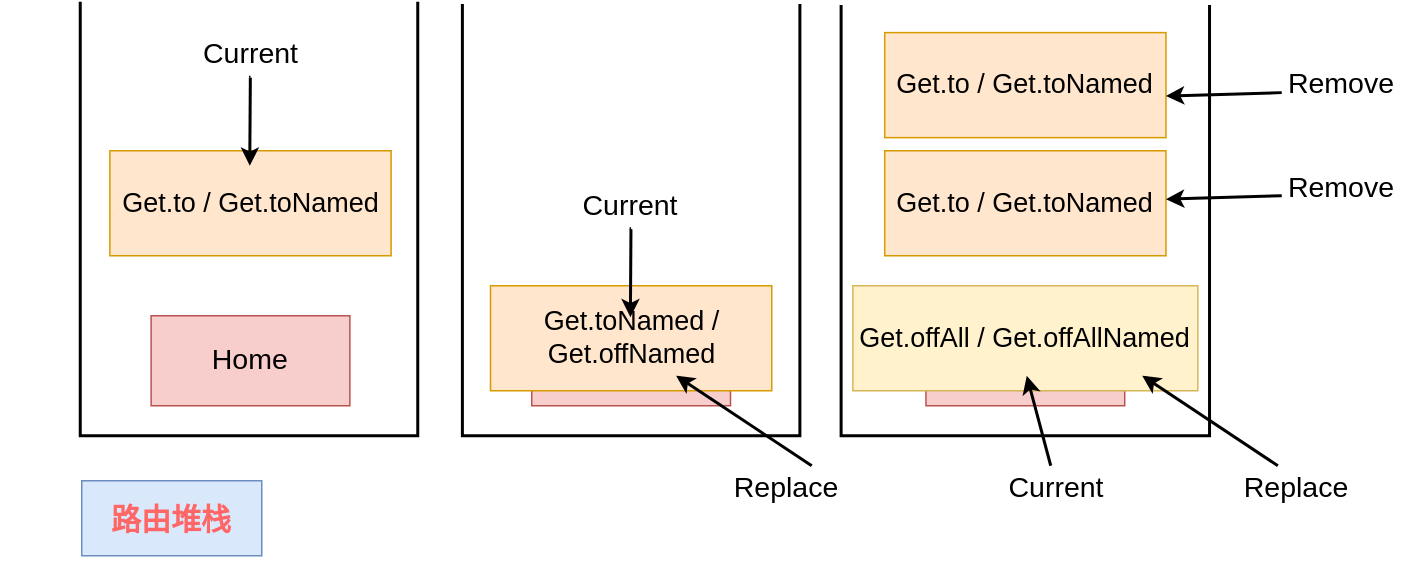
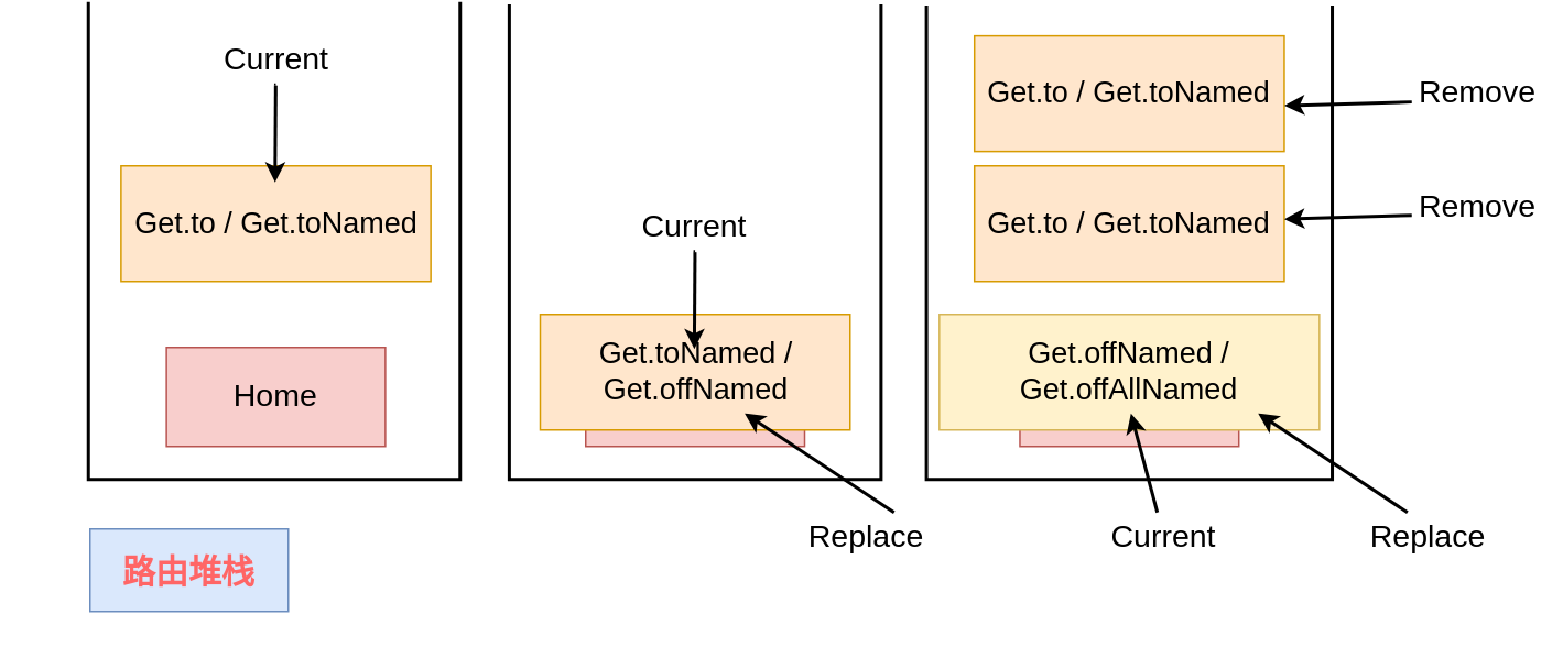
  <mxCell id="0" />
  <mxCell id="1" parent="0" />
  <mxCell id="2" value="" style="strokeWidth=2;html=1;shape=mxgraph.flowchart.annotation_1;align=left;pointerEvents=1;rotation=-90;" vertex="1" parent="1"><mxGeometry x="20.82" y="31.82" width="289.37" height="225" as="geometry" /></mxCell>
  <mxCell id="3" value="路由堆栈" style="rounded=0;fillColor=#dae8fc;strokeColor=#6c8ebf;fontColor=#FF6666;fontFamily=Helvetica;whiteSpace=wrap;html=1;fontSize=20;fontStyle=1" vertex="1" parent="1"><mxGeometry x="54" y="319" width="120" height="50" as="geometry" /></mxCell>
  <mxCell id="4" value="Home" style="rounded=0;fillColor=#f8cecc;strokeColor=#b85450;fontFamily=Helvetica;whiteSpace=wrap;html=1;fontSize=19;fontStyle=0" vertex="1" parent="1"><mxGeometry x="100.25" y="209" width="132.5" height="60" as="geometry" /></mxCell>
  <mxCell id="5" value="Get.to / Get.toNamed" style="rounded=0;fillColor=#ffe6cc;strokeColor=#d79b00;fontFamily=Helvetica;whiteSpace=wrap;html=1;fontSize=18;fontStyle=0" vertex="1" parent="1"><mxGeometry x="72.75" y="99" width="187.5" height="70" as="geometry" /></mxCell>
  <mxCell id="6" value="" style="endArrow=classic;html=1;rounded=0;fontFamily=Helvetica;fontSize=19;fontColor=#FF6666;spacing=5;startArrow=none;strokeWidth=2;" edge="1" parent="1" source="7"><mxGeometry width="50" height="50" relative="1" as="geometry"><mxPoint x="166" y="49" as="sourcePoint" /><mxPoint x="166" y="109" as="targetPoint" /></mxGeometry></mxCell>
  <mxCell id="7" value="Current" style="text;html=1;strokeColor=none;fillColor=none;align=center;verticalAlign=middle;whiteSpace=wrap;rounded=0;fontFamily=Helvetica;fontSize=19;fontColor=#000000;" vertex="1" parent="1"><mxGeometry x="136.5" y="20.25" width="60" height="30" as="geometry" /></mxCell>
  <mxCell id="8" value="" style="endArrow=none;html=1;rounded=0;fontFamily=Helvetica;fontSize=19;fontColor=#FF6666;spacing=5;" edge="1" parent="1" target="7"><mxGeometry width="50" height="50" relative="1" as="geometry"><mxPoint x="166" y="49" as="sourcePoint" /><mxPoint x="166" y="109" as="targetPoint" /></mxGeometry></mxCell>
  <mxCell id="9" value="" style="strokeWidth=2;html=1;shape=mxgraph.flowchart.annotation_1;align=left;pointerEvents=1;rotation=-90;" vertex="1" parent="1"><mxGeometry x="276.36" y="32.61" width="287.8" height="225" as="geometry" /></mxCell>
  <mxCell id="10" value="Home" style="rounded=0;fillColor=#f8cecc;strokeColor=#b85450;fontFamily=Helvetica;whiteSpace=wrap;html=1;fontSize=19;fontStyle=0" vertex="1" parent="1"><mxGeometry x="354" y="209" width="132.5" height="60" as="geometry" /></mxCell>
  <mxCell id="11" value="Get.toNamed / Get.offNamed" style="rounded=0;fillColor=#ffe6cc;strokeColor=#d79b00;fontFamily=Helvetica;whiteSpace=wrap;html=1;fontSize=18;fontStyle=0" vertex="1" parent="1"><mxGeometry x="326.5" y="189" width="187.5" height="70" as="geometry" /></mxCell>
  <mxCell id="12" value="" style="endArrow=classic;html=1;rounded=0;fontFamily=Helvetica;fontSize=19;fontColor=#FF6666;spacing=5;startArrow=none;strokeWidth=2;" edge="1" parent="1" source="13"><mxGeometry width="50" height="50" relative="1" as="geometry"><mxPoint x="419.75" y="150" as="sourcePoint" /><mxPoint x="419.75" y="210" as="targetPoint" /></mxGeometry></mxCell>
  <mxCell id="13" value="Current" style="text;html=1;strokeColor=none;fillColor=none;align=center;verticalAlign=middle;whiteSpace=wrap;rounded=0;fontFamily=Helvetica;fontSize=19;fontColor=#000000;" vertex="1" parent="1"><mxGeometry x="390.25" y="121.25" width="60" height="30" as="geometry" /></mxCell>
  <mxCell id="14" value="" style="endArrow=none;html=1;rounded=0;fontFamily=Helvetica;fontSize=19;fontColor=#FF6666;spacing=5;" edge="1" parent="1" target="13"><mxGeometry width="50" height="50" relative="1" as="geometry"><mxPoint x="419.75" y="150" as="sourcePoint" /><mxPoint x="419.75" y="210" as="targetPoint" /></mxGeometry></mxCell>
  <mxCell id="15" value="" style="endArrow=classic;html=1;rounded=0;fontFamily=Helvetica;fontSize=19;fontColor=#FF6666;spacing=5;startArrow=none;strokeWidth=2;" edge="1" parent="1"><mxGeometry width="50" height="50" relative="1" as="geometry"><mxPoint x="540.648" y="309" as="sourcePoint" /><mxPoint x="450.25" y="249" as="targetPoint" /></mxGeometry></mxCell>
  <mxCell id="16" value="Replace" style="text;html=1;strokeColor=none;fillColor=none;align=center;verticalAlign=middle;whiteSpace=wrap;rounded=0;fontFamily=Helvetica;fontSize=19;fontColor=#000000;" vertex="1" parent="1"><mxGeometry x="494" y="309" width="60" height="30" as="geometry" /></mxCell>
  <mxCell id="17" value="" style="strokeWidth=2;html=1;shape=mxgraph.flowchart.annotation_1;align=left;pointerEvents=1;rotation=-90;" vertex="1" parent="1"><mxGeometry x="539.44" y="22.58" width="287.22" height="245.62" as="geometry" /></mxCell>
  <mxCell id="18" value="Home" style="rounded=0;fillColor=#f8cecc;strokeColor=#b85450;fontFamily=Helvetica;whiteSpace=wrap;html=1;fontSize=19;fontStyle=0" vertex="1" parent="1"><mxGeometry x="616.81" y="209" width="132.5" height="60" as="geometry" /></mxCell>
- <mxCell id="19" value="Get.offAll / Get.offAllNamed" style="rounded=0;fillColor=#fff2cc;strokeColor=#d6b656;fontFamily=Helvetica;whiteSpace=wrap;html=1;fontSize=18;fontStyle=0" vertex="1" parent="1"><mxGeometry x="568.06" y="189" width="230" height="70" as="geometry" /></mxCell>
+ <mxCell id="19" value="Get.offNamed / Get.offAllNamed" style="rounded=0;fillColor=#fff2cc;strokeColor=#d6b656;fontFamily=Helvetica;whiteSpace=wrap;html=1;fontSize=18;fontStyle=0" vertex="1" parent="1"><mxGeometry x="568.06" y="189" width="230" height="70" as="geometry" /></mxCell>
  <mxCell id="20" value="" style="endArrow=classic;html=1;rounded=0;fontFamily=Helvetica;fontSize=19;fontColor=#FF6666;spacing=5;startArrow=none;strokeWidth=2;" edge="1" parent="1" source="21"><mxGeometry width="50" height="50" relative="1" as="geometry"><mxPoint x="672.25" y="150" as="sourcePoint" /><mxPoint x="684" y="249" as="targetPoint" /></mxGeometry></mxCell>
  <mxCell id="21" value="Current" style="text;html=1;strokeColor=none;fillColor=none;align=center;verticalAlign=middle;whiteSpace=wrap;rounded=0;fontFamily=Helvetica;fontSize=19;fontColor=#000000;" vertex="1" parent="1"><mxGeometry x="674" y="309" width="60" height="30" as="geometry" /></mxCell>
  <mxCell id="22" value="" style="endArrow=classic;html=1;rounded=0;fontFamily=Helvetica;fontSize=19;fontColor=#FF6666;spacing=5;startArrow=none;strokeWidth=2;" edge="1" parent="1"><mxGeometry width="50" height="50" relative="1" as="geometry"><mxPoint x="851.398" y="309" as="sourcePoint" /><mxPoint x="761" y="249" as="targetPoint" /></mxGeometry></mxCell>
  <mxCell id="23" value="Replace" style="text;html=1;strokeColor=none;fillColor=none;align=center;verticalAlign=middle;whiteSpace=wrap;rounded=0;fontFamily=Helvetica;fontSize=19;fontColor=#000000;" vertex="1" parent="1"><mxGeometry x="834" y="309" width="60" height="30" as="geometry" /></mxCell>
  <mxCell id="24" value="Get.to / Get.toNamed" style="rounded=0;fillColor=#ffe6cc;strokeColor=#d79b00;fontFamily=Helvetica;whiteSpace=wrap;html=1;fontSize=18;fontStyle=0" vertex="1" parent="1"><mxGeometry x="589.31" y="99" width="187.5" height="70" as="geometry" /></mxCell>
  <mxCell id="25" value="Get.to / Get.toNamed" style="rounded=0;fillColor=#ffe6cc;strokeColor=#d79b00;fontFamily=Helvetica;whiteSpace=wrap;html=1;fontSize=18;fontStyle=0" vertex="1" parent="1"><mxGeometry x="589.31" y="20.25" width="187.5" height="70" as="geometry" /></mxCell>
  <mxCell id="26" value="" style="endArrow=classic;html=1;rounded=0;fontFamily=Helvetica;fontSize=19;fontColor=#FF6666;spacing=5;startArrow=none;strokeWidth=2;" edge="1" parent="1" target="24"><mxGeometry width="50" height="50" relative="1" as="geometry"><mxPoint x="854" y="129" as="sourcePoint" /><mxPoint x="771" y="109" as="targetPoint" /></mxGeometry></mxCell>
  <mxCell id="27" value="Remove" style="text;html=1;strokeColor=none;fillColor=none;align=center;verticalAlign=middle;whiteSpace=wrap;rounded=0;fontFamily=Helvetica;fontSize=19;fontColor=#000000;" vertex="1" parent="1"><mxGeometry x="864" y="109" width="60" height="30" as="geometry" /></mxCell>
  <mxCell id="28" value="" style="endArrow=classic;html=1;rounded=0;fontFamily=Helvetica;fontSize=19;fontColor=#FF6666;spacing=5;startArrow=none;strokeWidth=2;" edge="1" parent="1"><mxGeometry width="50" height="50" relative="1" as="geometry"><mxPoint x="854" y="60.25" as="sourcePoint" /><mxPoint x="776.81" y="62.508" as="targetPoint" /></mxGeometry></mxCell>
  <mxCell id="29" value="Remove" style="text;html=1;strokeColor=none;fillColor=none;align=center;verticalAlign=middle;whiteSpace=wrap;rounded=0;fontFamily=Helvetica;fontSize=19;fontColor=#000000;" vertex="1" parent="1"><mxGeometry x="864" y="40.25" width="60" height="30" as="geometry" /></mxCell>
